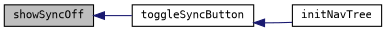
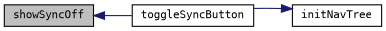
  digraph {
    fontname="DejaVu Sans Mono"
    rankdir=LR
    node [color=black fillcolor=white fontname="DejaVu Sans Mono" fontsize=10 shape=record style=filled]
    edge [color=midnightblue dir=back fontname="DejaVu Sans Mono" fontsize=10 labelfontname=Helvetica labelfontsize=10 style=solid]
    n1 [fillcolor=grey75 fontcolor=black height=0.2 label=showSyncOff width=0.4]
    n2 [height=0.2 label=toggleSyncButton width=0.4]
    n3 [height=0.2 label=initNavTree width=0.4]
    n1 -> n2
-   n2 -> n3
+   n3 -> n2
  }
